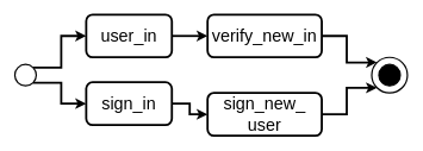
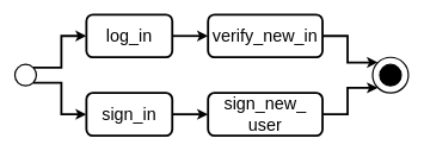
  <mxCell id="0" />
  <mxCell id="1" parent="0" />
  <mxCell id="2" style="edgeStyle=orthogonalEdgeStyle;rounded=0;orthogonalLoop=1;jettySize=auto;html=1;exitX=0.855;exitY=0.145;exitDx=0;exitDy=0;exitPerimeter=0;entryX=0;entryY=0.5;entryDx=0;entryDy=0;fontSize=24;strokeWidth=3;" edge="1" parent="1" source="4" target="8"><mxGeometry relative="1" as="geometry" /></mxCell>
  <mxCell id="3" style="edgeStyle=orthogonalEdgeStyle;rounded=0;orthogonalLoop=1;jettySize=auto;html=1;exitX=0.855;exitY=0.855;exitDx=0;exitDy=0;exitPerimeter=0;entryX=0;entryY=0.5;entryDx=0;entryDy=0;fontSize=24;strokeWidth=3;" edge="1" parent="1" source="4" target="10"><mxGeometry relative="1" as="geometry" /></mxCell>
  <mxCell id="4" value="" style="strokeWidth=2;html=1;shape=mxgraph.flowchart.start_2;whiteSpace=wrap;" vertex="1" parent="1"><mxGeometry x="20" y="90" width="30" height="30" as="geometry" /></mxCell>
  <mxCell id="5" value="" style="strokeWidth=2;html=1;shape=mxgraph.flowchart.start_2;whiteSpace=wrap;" vertex="1" parent="1"><mxGeometry x="520" y="80" width="50" height="50" as="geometry" /></mxCell>
  <mxCell id="6" value="" style="strokeWidth=2;html=1;shape=mxgraph.flowchart.start_2;whiteSpace=wrap;fillColor=#000000;" vertex="1" parent="1"><mxGeometry x="530" y="90" width="30" height="30" as="geometry" /></mxCell>
  <mxCell id="7" style="edgeStyle=orthogonalEdgeStyle;rounded=0;orthogonalLoop=1;jettySize=auto;html=1;exitX=1;exitY=0.5;exitDx=0;exitDy=0;entryX=0;entryY=0.5;entryDx=0;entryDy=0;fontSize=24;strokeWidth=3;" edge="1" parent="1" source="8" target="12"><mxGeometry relative="1" as="geometry" /></mxCell>
- <mxCell id="8" value="&lt;font size=&quot;3&quot;&gt;&lt;font style=&quot;font-size: 24px&quot;&gt;user_in&lt;/font&gt;&lt;br&gt;&lt;/font&gt;" style="rounded=1;whiteSpace=wrap;html=1;fillColor=#FFFFFF;strokeWidth=3;" vertex="1" parent="1"><mxGeometry x="120" y="20" width="120" height="60" as="geometry" /></mxCell>
+ <mxCell id="8" value="&lt;font size=&quot;3&quot;&gt;&lt;font style=&quot;font-size: 24px&quot;&gt;log_in&lt;/font&gt;&lt;br&gt;&lt;/font&gt;" style="rounded=1;whiteSpace=wrap;html=1;fillColor=#FFFFFF;strokeWidth=3;" vertex="1" parent="1"><mxGeometry x="120" y="20" width="120" height="60" as="geometry" /></mxCell>
  <mxCell id="9" style="edgeStyle=orthogonalEdgeStyle;rounded=0;orthogonalLoop=1;jettySize=auto;html=1;exitX=1;exitY=0.5;exitDx=0;exitDy=0;entryX=0;entryY=0.5;entryDx=0;entryDy=0;fontSize=24;strokeWidth=3;" edge="1" parent="1" source="10" target="14"><mxGeometry relative="1" as="geometry" /></mxCell>
- <mxCell id="10" value="&lt;font size=&quot;3&quot;&gt;&lt;font style=&quot;font-size: 24px&quot;&gt;sign_in&lt;/font&gt;&lt;br&gt;&lt;/font&gt;" style="rounded=1;whiteSpace=wrap;html=1;fillColor=#FFFFFF;strokeWidth=3;" vertex="1" parent="1"><mxGeometry x="120" y="115" width="120" height="60" as="geometry" /></mxCell>
+ <mxCell id="10" value="&lt;font size=&quot;3&quot;&gt;&lt;font style=&quot;font-size: 24px&quot;&gt;sign_in&lt;/font&gt;&lt;br&gt;&lt;/font&gt;" style="rounded=1;whiteSpace=wrap;html=1;fillColor=#FFFFFF;strokeWidth=3;" vertex="1" parent="1"><mxGeometry x="120" y="130" width="120" height="60" as="geometry" /></mxCell>
  <mxCell id="11" style="edgeStyle=orthogonalEdgeStyle;rounded=0;orthogonalLoop=1;jettySize=auto;html=1;exitX=1;exitY=0.5;exitDx=0;exitDy=0;entryX=0.145;entryY=0.145;entryDx=0;entryDy=0;entryPerimeter=0;fontSize=24;strokeWidth=3;" edge="1" parent="1" source="12" target="5"><mxGeometry relative="1" as="geometry" /></mxCell>
  <mxCell id="12" value="&lt;font size=&quot;3&quot;&gt;&lt;font style=&quot;font-size: 24px&quot;&gt;verify_new_in&lt;/font&gt;&lt;br&gt;&lt;/font&gt;" style="rounded=1;whiteSpace=wrap;html=1;fillColor=#FFFFFF;strokeWidth=3;" vertex="1" parent="1"><mxGeometry x="290" y="20" width="160" height="60" as="geometry" /></mxCell>
  <mxCell id="13" style="edgeStyle=orthogonalEdgeStyle;rounded=0;orthogonalLoop=1;jettySize=auto;html=1;exitX=1;exitY=0.5;exitDx=0;exitDy=0;entryX=0.145;entryY=0.855;entryDx=0;entryDy=0;entryPerimeter=0;fontSize=24;strokeWidth=3;" edge="1" parent="1" source="14" target="5"><mxGeometry relative="1" as="geometry" /></mxCell>
  <mxCell id="14" value="&lt;div&gt;&lt;font size=&quot;3&quot;&gt;&lt;font style=&quot;font-size: 24px&quot;&gt;sign_new_&lt;/font&gt;&lt;/font&gt;&lt;/div&gt;&lt;div&gt;&lt;font size=&quot;3&quot;&gt;&lt;font style=&quot;font-size: 24px&quot;&gt;user&lt;br&gt;&lt;/font&gt;&lt;/font&gt;&lt;/div&gt;" style="rounded=1;whiteSpace=wrap;html=1;fillColor=#FFFFFF;strokeWidth=3;" vertex="1" parent="1"><mxGeometry x="290" y="130" width="160" height="60" as="geometry" /></mxCell>
